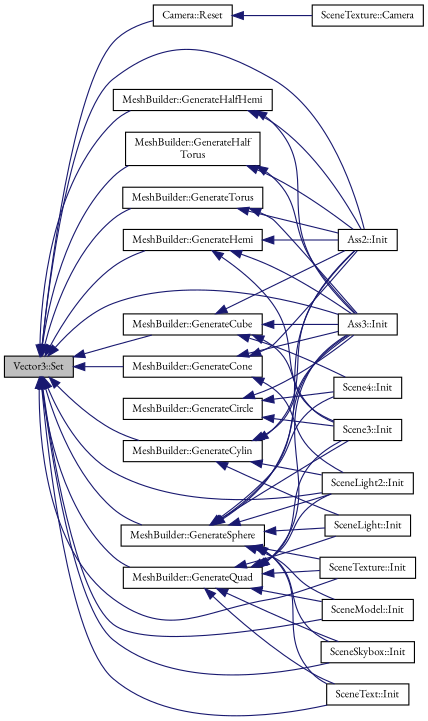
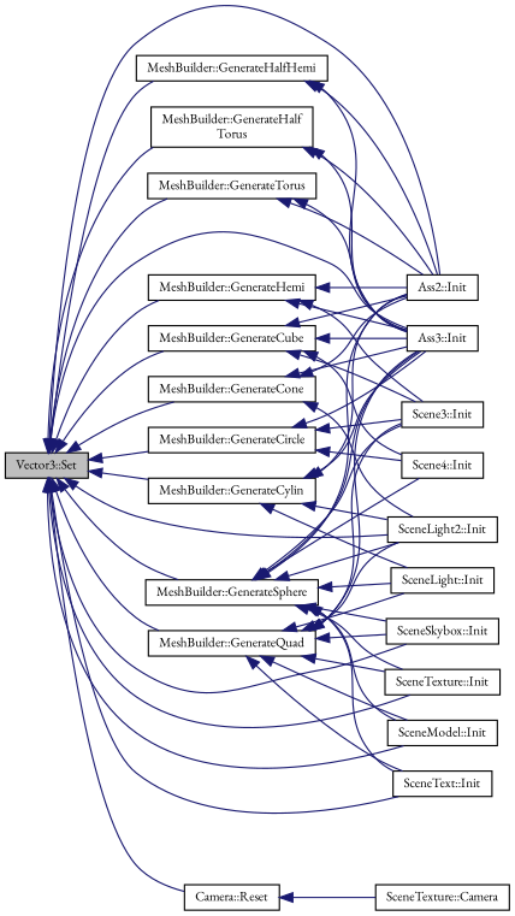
  digraph {
    fontname="EB Garamond"
    rankdir=LR
    node [color=black fontname="EB Garamond" fontsize=10 shape=record]
    edge [color=midnightblue dir=back fontname="EB Garamond" fontsize=10 labelfontname=Helvetica labelfontsize=10 style=solid]
    n1 [fillcolor=grey75 fontcolor=black height=0.2 label="Vector3::Set" style=filled width=0.4]
    n2 [height=0.2 label="MeshBuilder::GenerateCircle" width=0.4]
    n3 [height=0.2 label="Ass2::Init" width=0.4]
    n4 [height=0.2 label="Ass3::Init" width=0.4]
    n5 [height=0.2 label="MeshBuilder::GenerateCone" width=0.4]
    n6 [height=0.2 label="SceneLight2::Init" width=0.4]
    n7 [height=0.2 label="MeshBuilder::GenerateCube" width=0.4]
    n8 [height=0.2 label="MeshBuilder::GenerateCylin" width=0.4]
    n9 [height=0.2 label="MeshBuilder::GenerateHalfHemi" width=0.4]
    n10 [height=0.2 label="MeshBuilder::GenerateHalf\lTorus" width=0.4]
    n11 [height=0.2 label="MeshBuilder::GenerateHemi" width=0.4]
    n12 [height=0.2 label="MeshBuilder::GenerateQuad" width=0.4]
    n13 [height=0.2 label="SceneTexture::Init" width=0.4]
    n14 [height=0.2 label="SceneSkybox::Init" width=0.4]
    n15 [height=0.2 label="SceneModel::Init" width=0.4]
    n16 [height=0.2 label="SceneText::Init" width=0.4]
    n17 [height=0.2 label="MeshBuilder::GenerateSphere" width=0.4]
    n18 [height=0.2 label="MeshBuilder::GenerateTorus" width=0.4]
    n19 [height=0.2 label="Camera::Reset" width=0.4]
    n20 [height=0.2 label="Scene3::Init" width=0.4]
    n21 [height=0.2 label="Scene4::Init" width=0.4]
    n22 [height=0.2 label="SceneLight::Init" width=0.4]
    n23 [height=0.2 label="SceneTexture::Camera" width=0.4]
+   n1 -> n2
    n1 -> n3
    n1 -> n4
    n1 -> n5
    n1 -> n6
    n1 -> n7
    n1 -> n8
    n1 -> n9
    n1 -> n10
    n1 -> n11
    n1 -> n12
    n1 -> n13
    n1 -> n14
    n1 -> n15
    n1 -> n16
    n1 -> n17
    n1 -> n18
    n1 -> n19
    n2 -> n4
    n2 -> n20
    n2 -> n21
    n5 -> n3
    n5 -> n4
    n5 -> n6
    n7 -> n3
    n7 -> n4
    n7 -> n20
    n7 -> n21
    n8 -> n3
    n8 -> n4
    n8 -> n6
    n8 -> n22
    n9 -> n3
    n9 -> n4
    n10 -> n3
    n10 -> n4
    n11 -> n3
    n11 -> n4
    n11 -> n20
    n12 -> n4
    n12 -> n6
    n12 -> n13
    n12 -> n14
    n12 -> n15
    n12 -> n16
    n12 -> n20
    n12 -> n22
    n17 -> n3
    n17 -> n4
    n17 -> n6
    n17 -> n13
    n17 -> n14
    n17 -> n15
    n17 -> n16
    n17 -> n20
    n17 -> n21
    n17 -> n22
    n18 -> n3
    n18 -> n4
    n19 -> n23
  }
